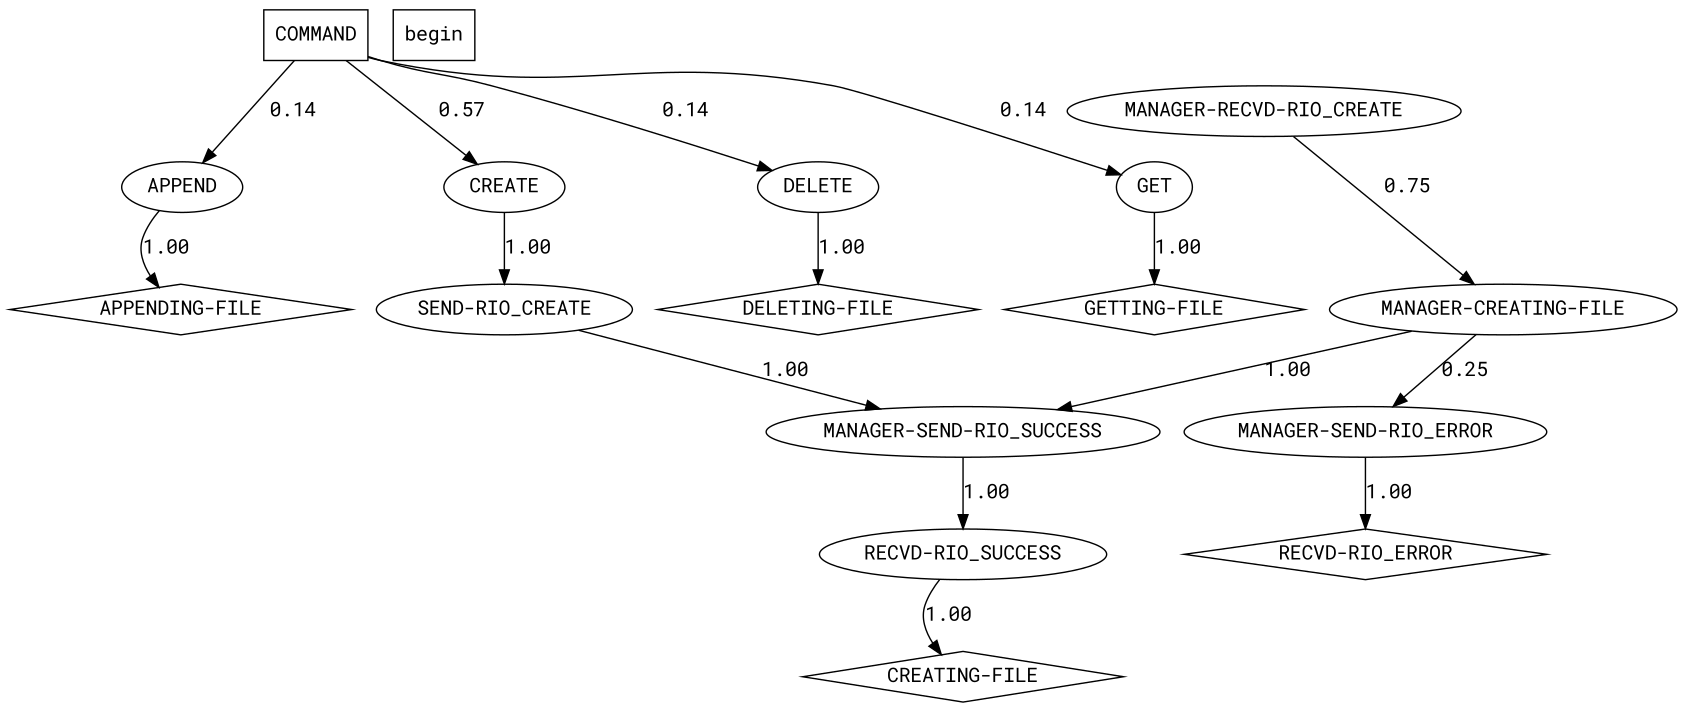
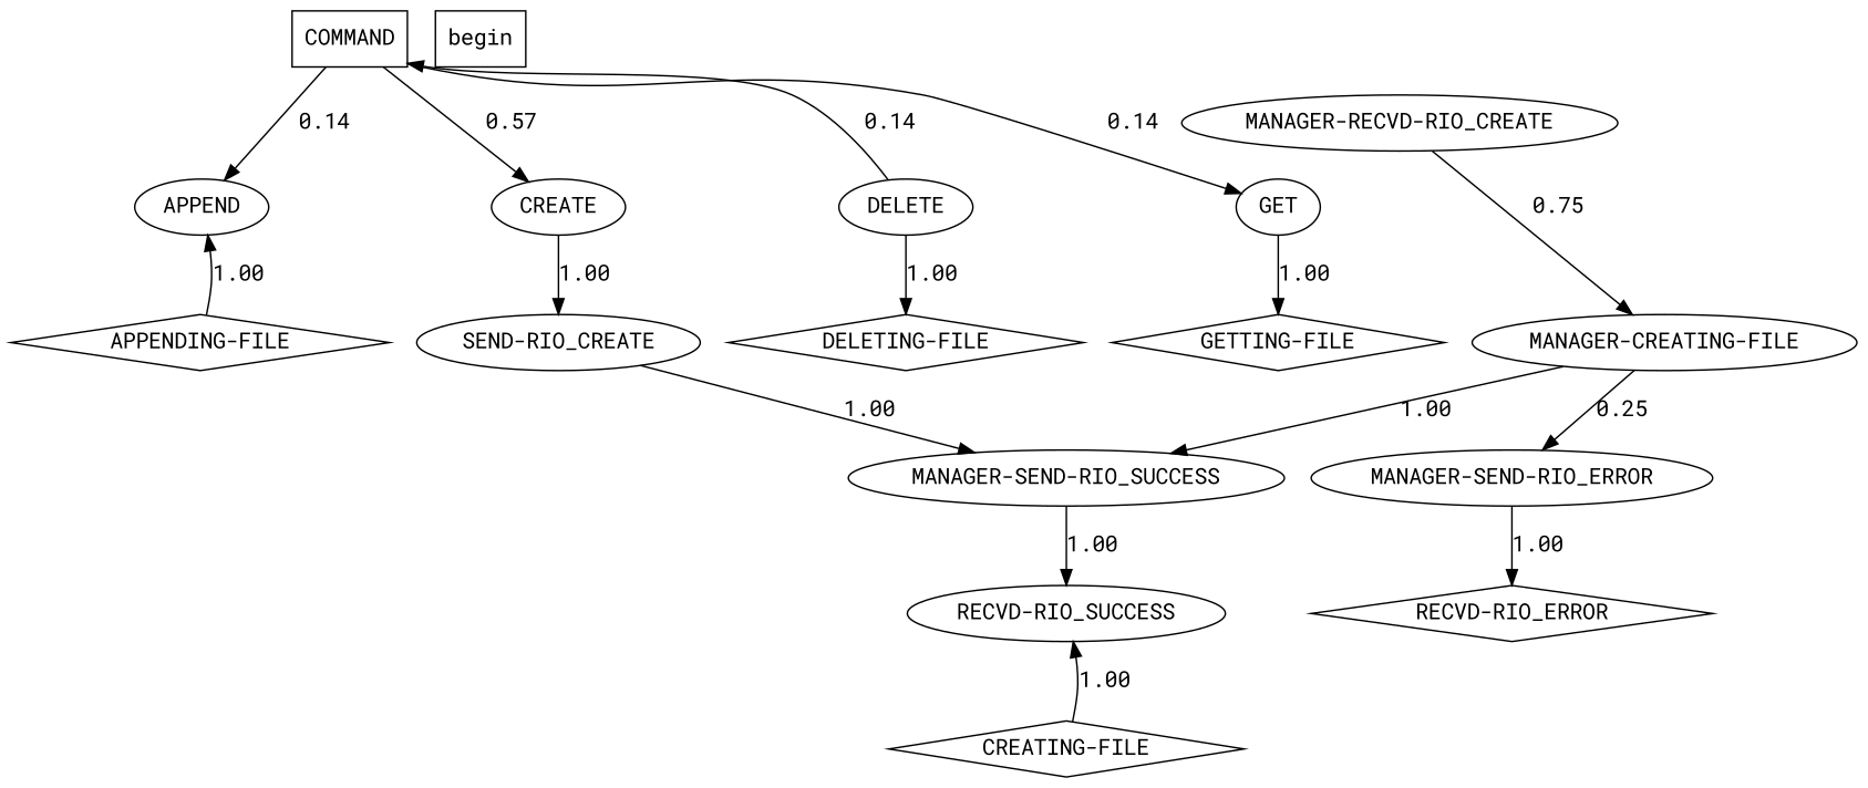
  digraph {
    fontname="Roboto Mono"
    node [fontname="Roboto Mono"]
    edge [fontname="Roboto Mono" weight=1.00]
    n1 [label=COMMAND shape=box]
    n2 [label=APPEND]
    n3 [label=CREATE]
    n4 [label=DELETE]
    n5 [label=GET]
    n6 [label="APPENDING-FILE" shape=diamond]
    n7 [label="SEND-RIO_CREATE"]
    n8 [label="DELETING-FILE" shape=diamond]
    n9 [label="GETTING-FILE" shape=diamond]
    n10 [label=begin shape=box]
    n11 [label="MANAGER-SEND-RIO_SUCCESS"]
    n12 [label="MANAGER-RECVD-RIO_CREATE"]
    n13 [label="MANAGER-CREATING-FILE"]
    n14 [label="MANAGER-SEND-RIO_ERROR"]
    n15 [label="RECVD-RIO_ERROR" shape=diamond]
    n16 [label="RECVD-RIO_SUCCESS"]
    n17 [label="CREATING-FILE" shape=diamond]
    n1 -> n2 [label=0.14 weight=0.14]
    n1 -> n3 [label=0.57 weight=0.57]
-   n1 -> n4 [label=0.14 weight=0.14]
+   n4 -> n1 [label=0.14 weight=0.14]
    n1 -> n5 [label=0.14 weight=0.14]
-   n2 -> n6 [label=1.00]
+   n6 -> n2 [label=1.00]
    n3 -> n7 [label=1.00]
    n4 -> n8 [label=1.00]
    n5 -> n9 [label=1.00]
    n7 -> n11 [label=1.00]
    n11 -> n16 [label=1.00]
    n12 -> n13 [label=0.75 weight=0.75]
    n13 -> n11 [label=1.00]
    n13 -> n14 [label=0.25 weight=0.25]
    n14 -> n15 [label=1.00]
-   n16 -> n17 [label=1.00]
+   n17 -> n16 [label=1.00]
  }
